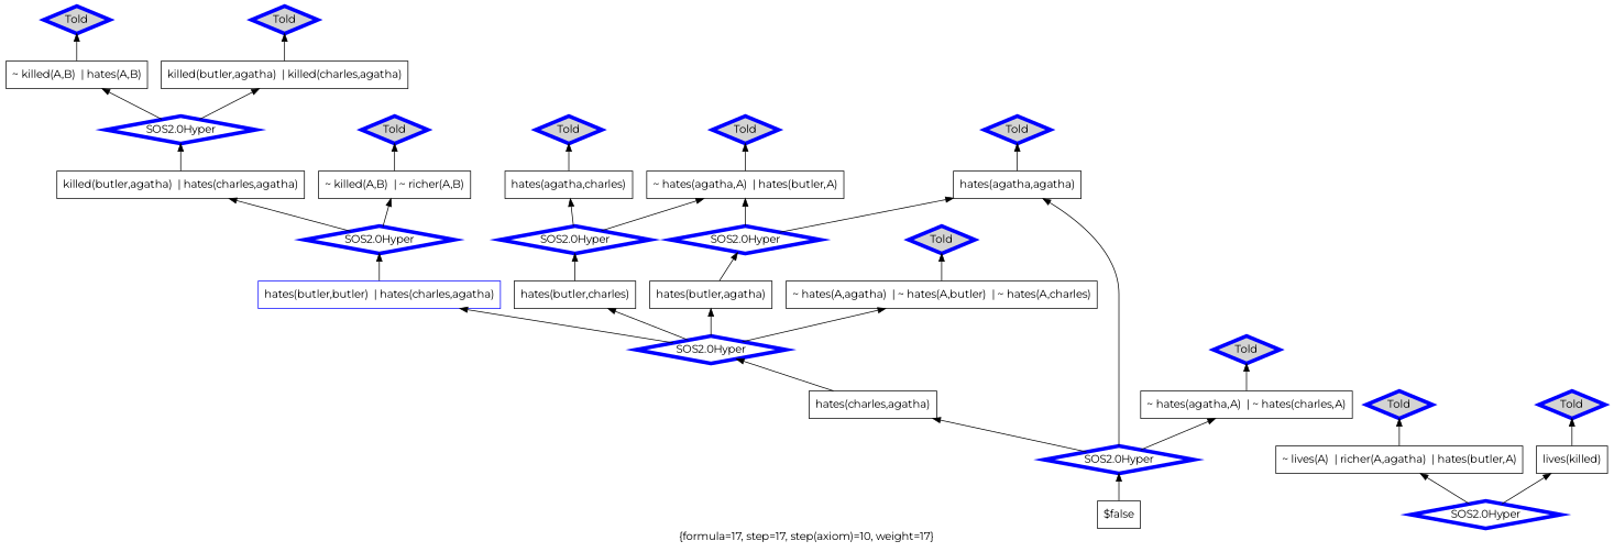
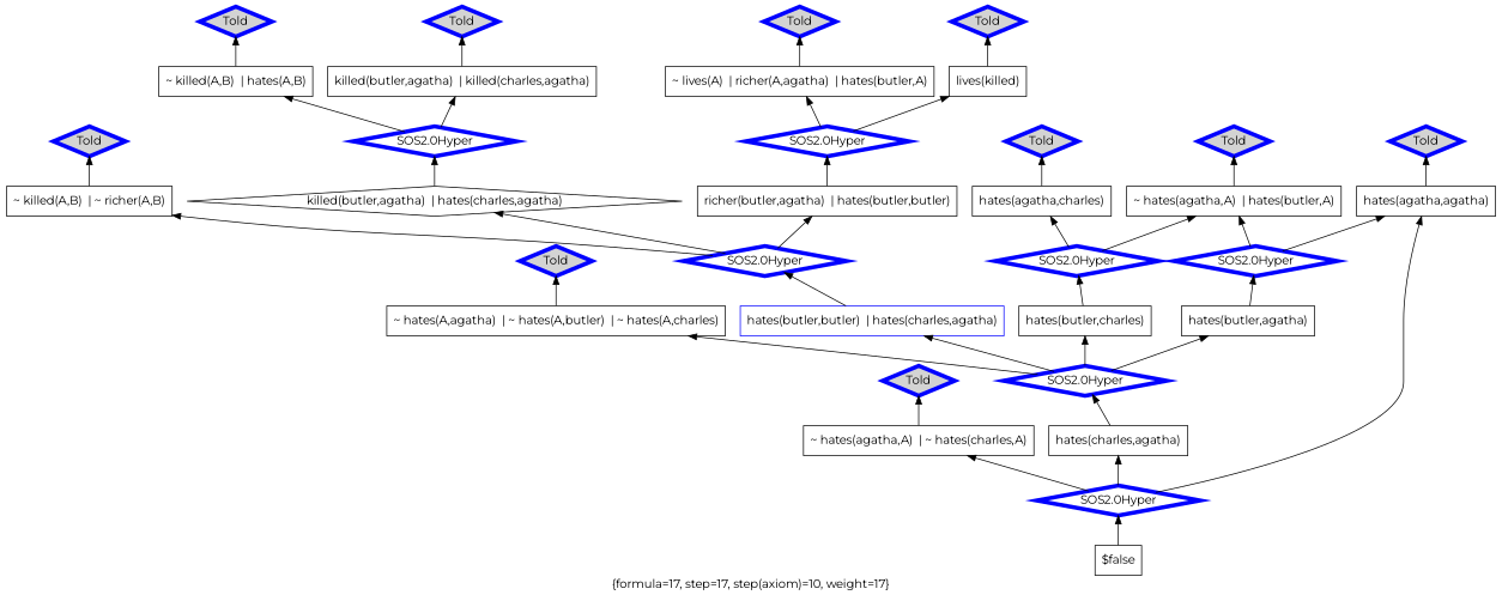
  digraph {
    fontname=Montserrat
    label="{formula=17, step=17, step(axiom)=10, weight=17}"
    labelloc=b
    rankdir=BT
    node [color=blue fillcolor=white fontname=Montserrat shape=box style=filled]
    edge [fontname=Montserrat]
    n1 [color=black label="~ killed(A,B)  | hates(A,B)"]
    n2 [fillcolor=lightgrey label=Told penwidth=5 shape=diamond]
    n3 [color=black label="~ hates(agatha,A)  | hates(butler,A)"]
    n4 [fillcolor=lightgrey label=Told penwidth=5 shape=diamond]
    n5 [color=black label="hates(butler,charles)"]
    n6 [label="SOS2.0Hyper" penwidth=5 shape=diamond]
    n7 [color=black label="hates(agatha,charles)"]
    n8 [color=black label="~ hates(A,agatha)  | ~ hates(A,butler)  | ~ hates(A,charles)"]
    n9 [fillcolor=lightgrey label=Told penwidth=5 shape=diamond]
+   n10 [color=black label="richer(butler,agatha)  | hates(butler,butler)"]
    n11 [label="SOS2.0Hyper" penwidth=5 shape=diamond]
    n12 [color=black label="~ lives(A)  | richer(A,agatha)  | hates(butler,A)"]
    n13 [color=black label="lives(killed)"]
    n14 [color=black label="~ hates(agatha,A)  | ~ hates(charles,A)"]
    n15 [fillcolor=lightgrey label=Told penwidth=5 shape=diamond]
    n16 [color=black label="~ killed(A,B)  | ~ richer(A,B)"]
    n17 [fillcolor=lightgrey label=Told penwidth=5 shape=diamond]
    n18 [color=black label="hates(charles,agatha)"]
    n19 [label="SOS2.0Hyper" penwidth=5 shape=diamond]
    n20 [label="hates(butler,butler)  | hates(charles,agatha)"]
    n21 [color=black label="hates(butler,agatha)"]
    n22 [label="SOS2.0Hyper" penwidth=5 shape=diamond]
-   n23 [color=black label="killed(butler,agatha)  | hates(charles,agatha)"]
+   n23 [color=black label="killed(butler,agatha)  | hates(charles,agatha)" shape=diamond]
    n24 [fillcolor=lightgrey label=Told penwidth=5 shape=diamond]
    n25 [color=black label="$false"]
    n26 [label="SOS2.0Hyper" penwidth=5 shape=diamond]
    n27 [color=black label="hates(agatha,agatha)"]
    n28 [fillcolor=lightgrey label=Told penwidth=5 shape=diamond]
    n29 [label="SOS2.0Hyper" penwidth=5 shape=diamond]
    n30 [color=black label="killed(butler,agatha)  | killed(charles,agatha)"]
    n31 [fillcolor=lightgrey label=Told penwidth=5 shape=diamond]
    n32 [fillcolor=lightgrey label=Told penwidth=5 shape=diamond]
    n33 [label="SOS2.0Hyper" penwidth=5 shape=diamond]
    n34 [fillcolor=lightgrey label=Told penwidth=5 shape=diamond]
    n1 -> n2
    n3 -> n4
    n5 -> n6
    n6 -> n3
    n6 -> n7
    n7 -> n32
    n8 -> n9
+   n10 -> n11
    n11 -> n12
    n11 -> n13
    n12 -> n24
    n13 -> n31
    n14 -> n15
    n16 -> n17
    n18 -> n19
    n19 -> n5
    n19 -> n8
    n19 -> n20
    n19 -> n21
    n20 -> n22
    n21 -> n33
+   n22 -> n10
    n22 -> n16
    n22 -> n23
    n23 -> n29
    n25 -> n26
    n26 -> n14
    n26 -> n18
    n26 -> n27
    n27 -> n28
    n29 -> n1
    n29 -> n30
    n30 -> n34
    n33 -> n3
    n33 -> n27
  }
